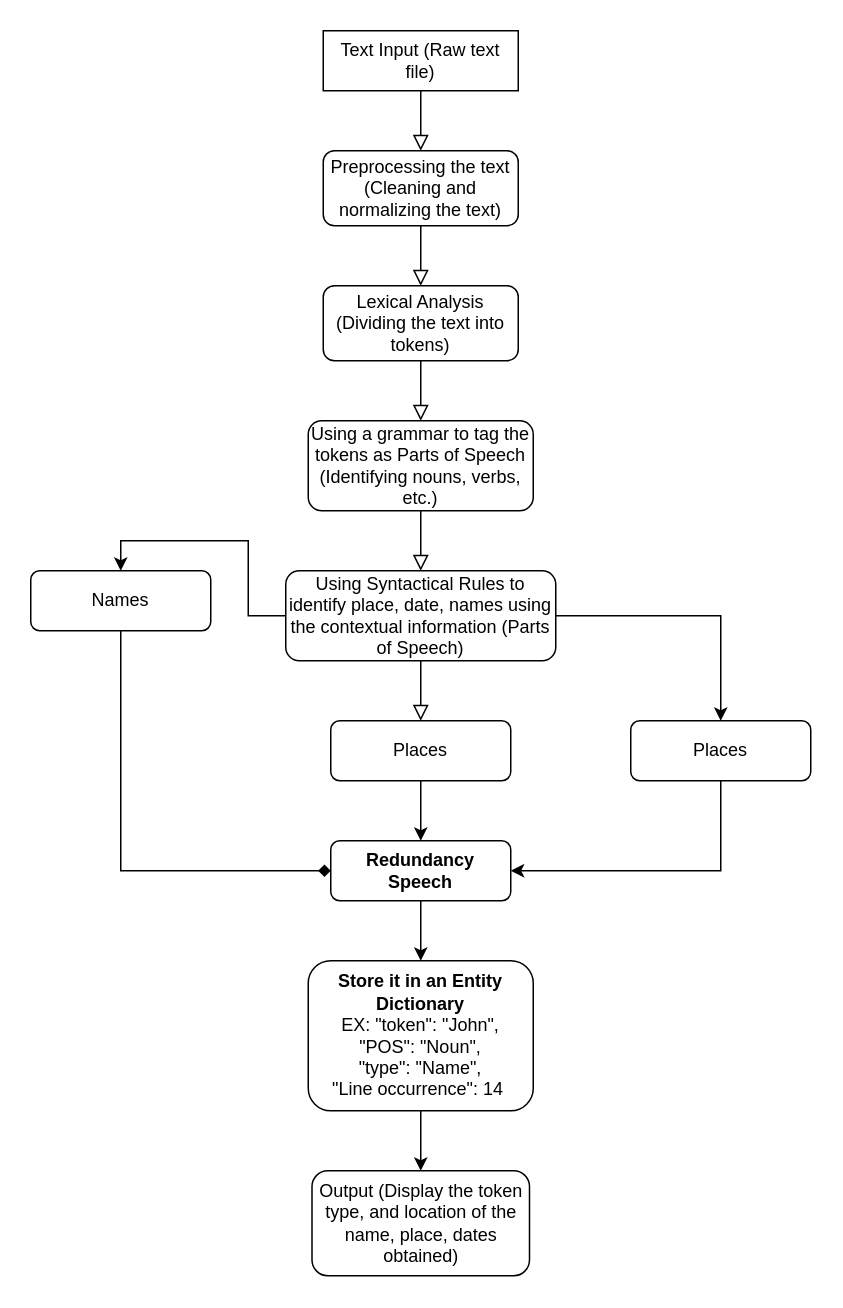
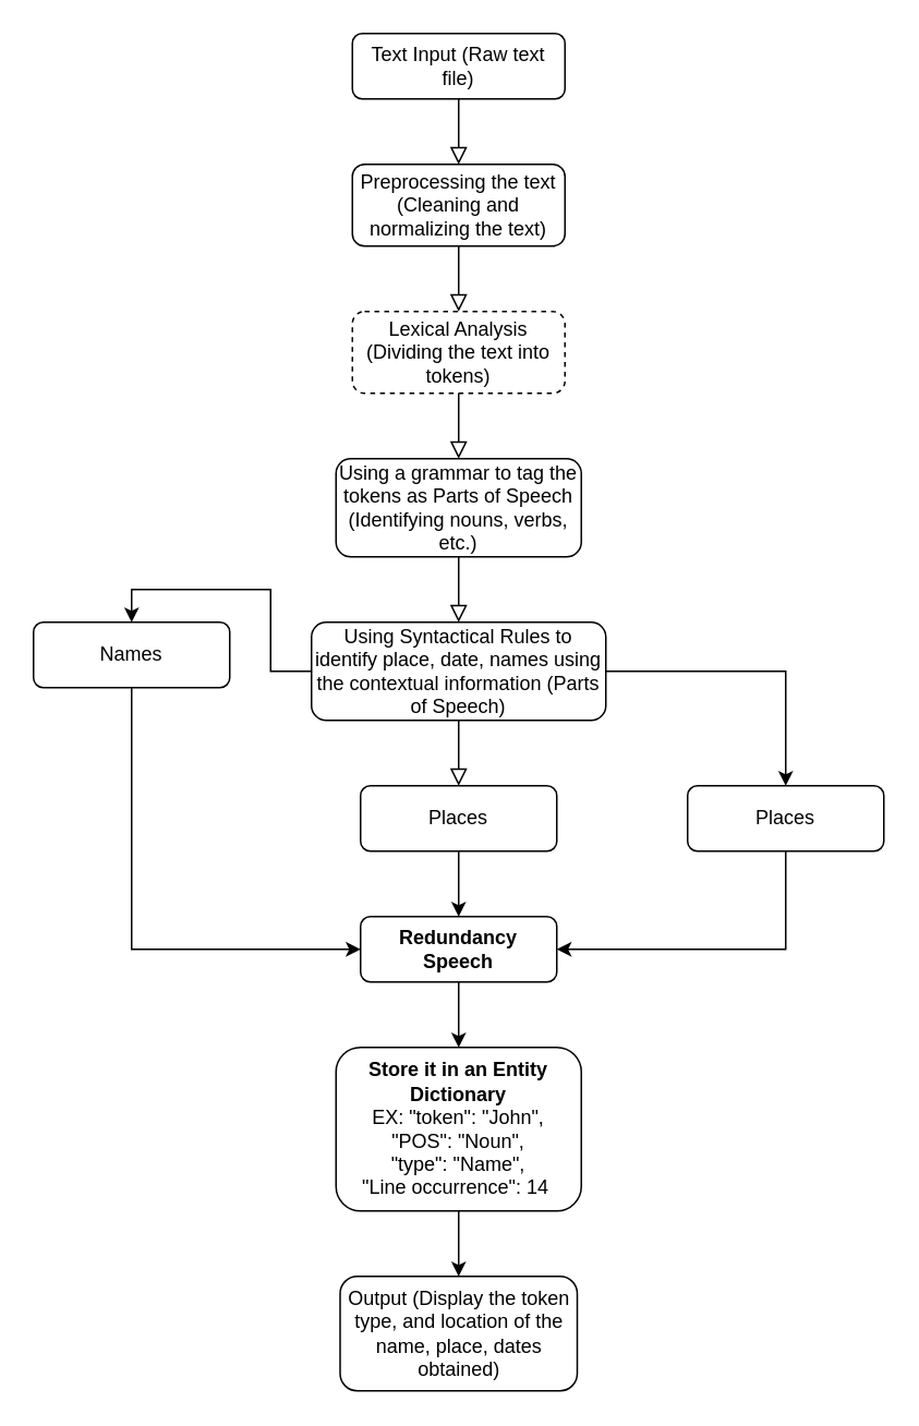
  <mxCell id="0" />
  <mxCell id="1" parent="0" />
  <mxCell id="2" value="" style="rounded=0;html=1;jettySize=auto;orthogonalLoop=1;fontSize=11;endArrow=block;endFill=0;endSize=8;strokeWidth=1;shadow=0;labelBackgroundColor=none;edgeStyle=orthogonalEdgeStyle;entryX=0.5;entryY=0;entryDx=0;entryDy=0;" parent="1" source="6" target="7" edge="1"><mxGeometry relative="1" as="geometry"><mxPoint x="100" y="110" as="targetPoint" /><Array as="points" /></mxGeometry></mxCell>
  <mxCell id="3" style="edgeStyle=orthogonalEdgeStyle;rounded=0;orthogonalLoop=1;jettySize=auto;html=1;exitX=0.5;exitY=1;exitDx=0;exitDy=0;entryX=0.5;entryY=0;entryDx=0;entryDy=0;" edge="1" parent="1" source="4" target="21"><mxGeometry relative="1" as="geometry" /></mxCell>
  <mxCell id="4" value="Places" style="rounded=1;whiteSpace=wrap;html=1;fontSize=12;glass=0;strokeWidth=1;shadow=0;" parent="1" vertex="1"><mxGeometry x="220" y="480" width="120" height="40" as="geometry" /></mxCell>
- <mxCell id="5" value="Lexical Analysis (Dividing the text into tokens)" style="rounded=1;whiteSpace=wrap;html=1;fontSize=12;glass=0;strokeWidth=1;shadow=0;" parent="1" vertex="1"><mxGeometry x="215" y="190" width="130" height="50" as="geometry" /></mxCell>
- <mxCell id="6" value="Text Input (Raw text file)" style="whiteSpace=wrap;html=1;fontSize=12;glass=0;strokeWidth=1;shadow=0;rounded=0;" parent="1" vertex="1"><mxGeometry x="215" y="20" width="130" height="40" as="geometry" /></mxCell>
+ <mxCell id="5" value="Lexical Analysis (Dividing the text into tokens)" style="rounded=1;whiteSpace=wrap;html=1;fontSize=12;glass=0;strokeWidth=1;shadow=0;dashed=1;" parent="1" vertex="1"><mxGeometry x="215" y="190" width="130" height="50" as="geometry" /></mxCell>
+ <mxCell id="6" value="Text Input (Raw text file)" style="rounded=1;whiteSpace=wrap;html=1;fontSize=12;glass=0;strokeWidth=1;shadow=0;" parent="1" vertex="1"><mxGeometry x="215" y="20" width="130" height="40" as="geometry" /></mxCell>
  <mxCell id="7" value="Preprocessing the text (Cleaning and normalizing the text)" style="rounded=1;whiteSpace=wrap;html=1;fontSize=12;glass=0;strokeWidth=1;shadow=0;" vertex="1" parent="1"><mxGeometry x="215" y="100" width="130" height="50" as="geometry" /></mxCell>
  <mxCell id="8" value="Using a grammar to tag the tokens as Parts of Speech (Identifying nouns, verbs, etc.)" style="rounded=1;whiteSpace=wrap;html=1;fontSize=12;glass=0;strokeWidth=1;shadow=0;" vertex="1" parent="1"><mxGeometry x="205" y="280" width="150" height="60" as="geometry" /></mxCell>
  <mxCell id="9" style="edgeStyle=orthogonalEdgeStyle;rounded=0;orthogonalLoop=1;jettySize=auto;html=1;exitX=0;exitY=0.5;exitDx=0;exitDy=0;entryX=0.5;entryY=0;entryDx=0;entryDy=0;" edge="1" parent="1" source="11" target="13"><mxGeometry relative="1" as="geometry" /></mxCell>
  <mxCell id="10" style="edgeStyle=orthogonalEdgeStyle;rounded=0;orthogonalLoop=1;jettySize=auto;html=1;exitX=1;exitY=0.5;exitDx=0;exitDy=0;entryX=0.5;entryY=0;entryDx=0;entryDy=0;" edge="1" parent="1" source="11" target="18"><mxGeometry relative="1" as="geometry" /></mxCell>
  <mxCell id="11" value="Using Syntactical Rules to identify place, date, names using the contextual information (Parts of Speech)" style="rounded=1;whiteSpace=wrap;html=1;fontSize=12;glass=0;strokeWidth=1;shadow=0;" vertex="1" parent="1"><mxGeometry x="190" y="380" width="180" height="60" as="geometry" /></mxCell>
- <mxCell id="12" style="edgeStyle=orthogonalEdgeStyle;rounded=0;orthogonalLoop=1;jettySize=auto;html=1;exitX=0.5;exitY=1;exitDx=0;exitDy=0;entryX=0;entryY=0.5;entryDx=0;entryDy=0;endArrow=diamond;" edge="1" parent="1" source="13" target="21"><mxGeometry relative="1" as="geometry" /></mxCell>
+ <mxCell id="12" style="edgeStyle=orthogonalEdgeStyle;rounded=0;orthogonalLoop=1;jettySize=auto;html=1;exitX=0.5;exitY=1;exitDx=0;exitDy=0;entryX=0;entryY=0.5;entryDx=0;entryDy=0;" edge="1" parent="1" source="13" target="21"><mxGeometry relative="1" as="geometry" /></mxCell>
  <mxCell id="13" value="Names" style="rounded=1;whiteSpace=wrap;html=1;fontSize=12;glass=0;strokeWidth=1;shadow=0;" vertex="1" parent="1"><mxGeometry x="20" y="380" width="120" height="40" as="geometry" /></mxCell>
  <mxCell id="14" value="" style="rounded=0;html=1;jettySize=auto;orthogonalLoop=1;fontSize=11;endArrow=block;endFill=0;endSize=8;strokeWidth=1;shadow=0;labelBackgroundColor=none;edgeStyle=orthogonalEdgeStyle;entryX=0.5;entryY=0;entryDx=0;entryDy=0;exitX=0.5;exitY=1;exitDx=0;exitDy=0;" edge="1" parent="1" source="7" target="5"><mxGeometry relative="1" as="geometry"><mxPoint x="90" y="130" as="sourcePoint" /><mxPoint x="150" y="130" as="targetPoint" /><Array as="points" /></mxGeometry></mxCell>
  <mxCell id="15" value="" style="rounded=0;html=1;jettySize=auto;orthogonalLoop=1;fontSize=11;endArrow=block;endFill=0;endSize=8;strokeWidth=1;shadow=0;labelBackgroundColor=none;edgeStyle=orthogonalEdgeStyle;entryX=0.5;entryY=0;entryDx=0;entryDy=0;exitX=0.5;exitY=1;exitDx=0;exitDy=0;" edge="1" parent="1" source="5" target="8"><mxGeometry relative="1" as="geometry"><mxPoint x="279.5" y="250" as="sourcePoint" /><mxPoint x="279.5" y="290" as="targetPoint" /><Array as="points" /></mxGeometry></mxCell>
  <mxCell id="16" value="" style="rounded=0;html=1;jettySize=auto;orthogonalLoop=1;fontSize=11;endArrow=block;endFill=0;endSize=8;strokeWidth=1;shadow=0;labelBackgroundColor=none;edgeStyle=orthogonalEdgeStyle;entryX=0.5;entryY=0;entryDx=0;entryDy=0;exitX=0.5;exitY=1;exitDx=0;exitDy=0;" edge="1" parent="1" source="8" target="11"><mxGeometry relative="1" as="geometry"><mxPoint x="279.5" y="350" as="sourcePoint" /><mxPoint x="279.5" y="390" as="targetPoint" /><Array as="points" /></mxGeometry></mxCell>
  <mxCell id="17" style="edgeStyle=orthogonalEdgeStyle;rounded=0;orthogonalLoop=1;jettySize=auto;html=1;exitX=0.5;exitY=1;exitDx=0;exitDy=0;entryX=1;entryY=0.5;entryDx=0;entryDy=0;" edge="1" parent="1" source="18" target="21"><mxGeometry relative="1" as="geometry" /></mxCell>
  <mxCell id="18" value="Places" style="rounded=1;whiteSpace=wrap;html=1;fontSize=12;glass=0;strokeWidth=1;shadow=0;" vertex="1" parent="1"><mxGeometry x="420" y="480" width="120" height="40" as="geometry" /></mxCell>
  <mxCell id="19" value="" style="rounded=0;html=1;jettySize=auto;orthogonalLoop=1;fontSize=11;endArrow=block;endFill=0;endSize=8;strokeWidth=1;shadow=0;labelBackgroundColor=none;edgeStyle=orthogonalEdgeStyle;entryX=0.5;entryY=0;entryDx=0;entryDy=0;exitX=0.5;exitY=1;exitDx=0;exitDy=0;" edge="1" parent="1" source="11" target="4"><mxGeometry relative="1" as="geometry"><mxPoint x="290" y="350" as="sourcePoint" /><mxPoint x="290" y="390" as="targetPoint" /><Array as="points" /></mxGeometry></mxCell>
  <mxCell id="20" style="edgeStyle=orthogonalEdgeStyle;rounded=0;orthogonalLoop=1;jettySize=auto;html=1;exitX=0.5;exitY=1;exitDx=0;exitDy=0;entryX=0.5;entryY=0;entryDx=0;entryDy=0;" edge="1" parent="1" source="21" target="23"><mxGeometry relative="1" as="geometry" /></mxCell>
  <mxCell id="21" value="&lt;strong&gt;Redundancy Speech&lt;/strong&gt;" style="rounded=1;whiteSpace=wrap;html=1;fontSize=12;glass=0;strokeWidth=1;shadow=0;" vertex="1" parent="1"><mxGeometry x="220" y="560" width="120" height="40" as="geometry" /></mxCell>
  <mxCell id="22" style="edgeStyle=orthogonalEdgeStyle;rounded=0;orthogonalLoop=1;jettySize=auto;html=1;exitX=0.5;exitY=1;exitDx=0;exitDy=0;entryX=0.5;entryY=0;entryDx=0;entryDy=0;" edge="1" parent="1" source="23" target="24"><mxGeometry relative="1" as="geometry" /></mxCell>
  <mxCell id="23" value="&lt;strong&gt;Store it in an Entity Dictionary&lt;/strong&gt;&lt;br&gt;&lt;div&gt;&lt;span class=&quot;hljs-string&quot;&gt;EX: &quot;token&quot;&lt;/span&gt;: &lt;span class=&quot;hljs-string&quot;&gt;&quot;John&quot;&lt;/span&gt;,&lt;br&gt;  &lt;span class=&quot;hljs-string&quot;&gt;&quot;POS&quot;&lt;/span&gt;: &lt;span class=&quot;hljs-string&quot;&gt;&quot;Noun&quot;&lt;/span&gt;,&lt;br&gt;  &lt;span class=&quot;hljs-string&quot;&gt;&quot;type&quot;&lt;/span&gt;: &lt;span class=&quot;hljs-string&quot;&gt;&quot;Name&quot;&lt;/span&gt;,&lt;br&gt;  &lt;span class=&quot;hljs-string&quot;&gt;&quot;Line occurrence&quot;&lt;/span&gt;: &lt;span class=&quot;hljs-number&quot;&gt;14&lt;/span&gt;&amp;nbsp;&lt;strong&gt;&lt;br&gt;&lt;/strong&gt;&lt;/div&gt;" style="rounded=1;whiteSpace=wrap;html=1;fontSize=12;glass=0;strokeWidth=1;shadow=0;" vertex="1" parent="1"><mxGeometry x="205" y="640" width="150" height="100" as="geometry" /></mxCell>
  <mxCell id="24" value="&lt;div&gt;Output (Display the token type, and location of the name, place, dates obtained)&lt;strong&gt;&lt;br&gt;&lt;/strong&gt;&lt;/div&gt;" style="rounded=1;whiteSpace=wrap;html=1;fontSize=12;glass=0;strokeWidth=1;shadow=0;" vertex="1" parent="1"><mxGeometry x="207.5" y="780" width="145" height="70" as="geometry" /></mxCell>
